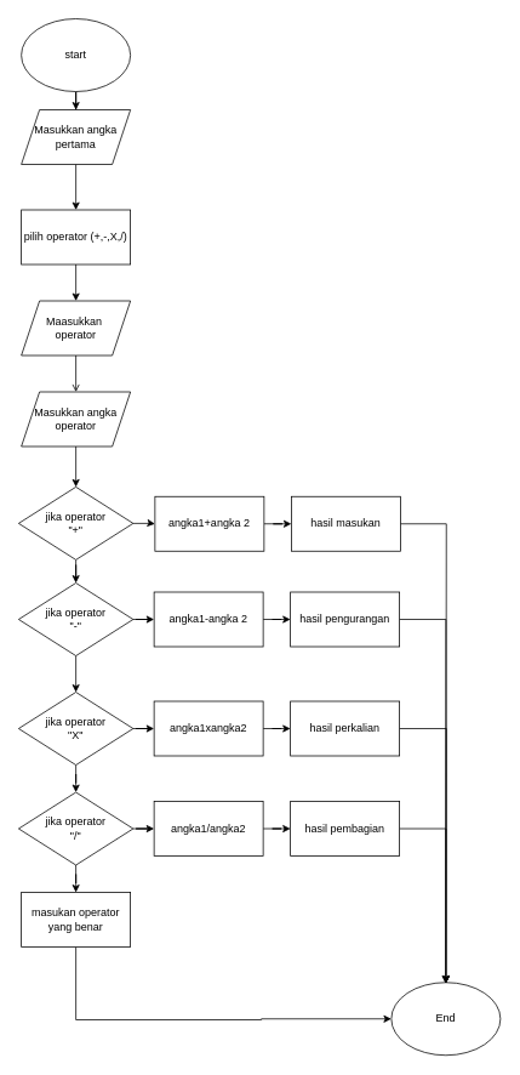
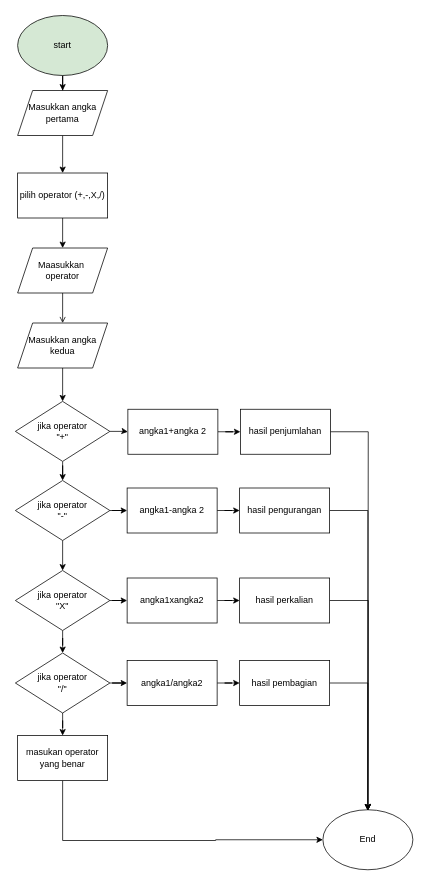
  <mxCell id="0" />
  <mxCell id="1" parent="0" />
  <mxCell id="2" style="edgeStyle=orthogonalEdgeStyle;rounded=0;orthogonalLoop=1;jettySize=auto;html=1;" edge="1" parent="1" source="3" target="5"><mxGeometry relative="1" as="geometry" /></mxCell>
- <mxCell id="3" value="&lt;font style=&quot;vertical-align: inherit;&quot;&gt;&lt;font style=&quot;vertical-align: inherit;&quot;&gt;start&lt;/font&gt;&lt;/font&gt;" style="ellipse;whiteSpace=wrap;html=1;" vertex="1" parent="1"><mxGeometry x="23" y="20" width="120" height="80" as="geometry" /></mxCell>
+ <mxCell id="3" value="&lt;font style=&quot;vertical-align: inherit;&quot;&gt;&lt;font style=&quot;vertical-align: inherit;&quot;&gt;start&lt;/font&gt;&lt;/font&gt;" style="ellipse;whiteSpace=wrap;html=1;fillColor=#d5e8d4;" vertex="1" parent="1"><mxGeometry x="23" y="20" width="120" height="80" as="geometry" /></mxCell>
  <mxCell id="4" style="edgeStyle=orthogonalEdgeStyle;rounded=0;orthogonalLoop=1;jettySize=auto;html=1;entryX=0.5;entryY=0;entryDx=0;entryDy=0;" edge="1" parent="1" source="5" target="7"><mxGeometry relative="1" as="geometry" /></mxCell>
  <mxCell id="5" value="&lt;font style=&quot;vertical-align: inherit;&quot;&gt;&lt;font style=&quot;vertical-align: inherit;&quot;&gt;Masukkan angka&lt;br&gt;pertama&lt;br&gt;&lt;/font&gt;&lt;/font&gt;" style="shape=parallelogram;perimeter=parallelogramPerimeter;whiteSpace=wrap;html=1;fixedSize=1;" vertex="1" parent="1"><mxGeometry x="23" y="120" width="120" height="60" as="geometry" /></mxCell>
  <mxCell id="6" style="edgeStyle=orthogonalEdgeStyle;rounded=0;orthogonalLoop=1;jettySize=auto;html=1;entryX=0.5;entryY=0;entryDx=0;entryDy=0;" edge="1" parent="1" source="7" target="9"><mxGeometry relative="1" as="geometry" /></mxCell>
  <mxCell id="7" value="&lt;font style=&quot;vertical-align: inherit;&quot;&gt;&lt;font style=&quot;vertical-align: inherit;&quot;&gt;pilih operator (+,-,X,/)&lt;/font&gt;&lt;/font&gt;" style="rounded=0;whiteSpace=wrap;html=1;" vertex="1" parent="1"><mxGeometry x="23" y="230" width="120" height="60" as="geometry" /></mxCell>
  <mxCell id="8" style="edgeStyle=orthogonalEdgeStyle;rounded=0;orthogonalLoop=1;jettySize=auto;html=1;entryX=0.5;entryY=0;entryDx=0;entryDy=0;endArrow=open;" edge="1" parent="1" source="9" target="11"><mxGeometry relative="1" as="geometry" /></mxCell>
  <mxCell id="9" value="&lt;font style=&quot;vertical-align: inherit;&quot;&gt;&lt;font style=&quot;vertical-align: inherit;&quot;&gt;Maasukkan&amp;nbsp;&lt;br&gt;operator&lt;br&gt;&lt;/font&gt;&lt;/font&gt;" style="shape=parallelogram;perimeter=parallelogramPerimeter;whiteSpace=wrap;html=1;fixedSize=1;" vertex="1" parent="1"><mxGeometry x="23" y="330" width="120" height="60" as="geometry" /></mxCell>
  <mxCell id="10" style="edgeStyle=orthogonalEdgeStyle;rounded=0;orthogonalLoop=1;jettySize=auto;html=1;" edge="1" parent="1" source="11" target="14"><mxGeometry relative="1" as="geometry" /></mxCell>
- <mxCell id="11" value="&lt;font style=&quot;vertical-align: inherit;&quot;&gt;&lt;font style=&quot;vertical-align: inherit;&quot;&gt;Masukkan angka&lt;br&gt;operator&lt;br&gt;&lt;/font&gt;&lt;/font&gt;" style="shape=parallelogram;perimeter=parallelogramPerimeter;whiteSpace=wrap;html=1;fixedSize=1;" vertex="1" parent="1"><mxGeometry x="23" y="430" width="120" height="60" as="geometry" /></mxCell>
+ <mxCell id="11" value="&lt;font style=&quot;vertical-align: inherit;&quot;&gt;&lt;font style=&quot;vertical-align: inherit;&quot;&gt;Masukkan angka&lt;br&gt;kedua&lt;br&gt;&lt;/font&gt;&lt;/font&gt;" style="shape=parallelogram;perimeter=parallelogramPerimeter;whiteSpace=wrap;html=1;fixedSize=1;" vertex="1" parent="1"><mxGeometry x="23" y="430" width="120" height="60" as="geometry" /></mxCell>
  <mxCell id="12" style="edgeStyle=orthogonalEdgeStyle;rounded=0;orthogonalLoop=1;jettySize=auto;html=1;entryX=0.5;entryY=0;entryDx=0;entryDy=0;" edge="1" parent="1" source="14" target="17"><mxGeometry relative="1" as="geometry" /></mxCell>
  <mxCell id="13" style="edgeStyle=orthogonalEdgeStyle;rounded=0;orthogonalLoop=1;jettySize=auto;html=1;entryX=0;entryY=0.5;entryDx=0;entryDy=0;" edge="1" parent="1" source="14" target="28"><mxGeometry relative="1" as="geometry" /></mxCell>
  <mxCell id="14" value="&lt;font style=&quot;vertical-align: inherit;&quot;&gt;&lt;font style=&quot;vertical-align: inherit;&quot;&gt;jika operator&lt;br&gt;&quot;+&quot;&lt;br&gt;&lt;/font&gt;&lt;/font&gt;" style="rhombus;whiteSpace=wrap;html=1;" vertex="1" parent="1"><mxGeometry x="20" y="534.5" width="126" height="80" as="geometry" /></mxCell>
  <mxCell id="15" style="edgeStyle=orthogonalEdgeStyle;rounded=0;orthogonalLoop=1;jettySize=auto;html=1;entryX=0.5;entryY=0;entryDx=0;entryDy=0;" edge="1" parent="1" source="17" target="20"><mxGeometry relative="1" as="geometry" /></mxCell>
  <mxCell id="16" style="edgeStyle=orthogonalEdgeStyle;rounded=0;orthogonalLoop=1;jettySize=auto;html=1;" edge="1" parent="1" source="17" target="32"><mxGeometry relative="1" as="geometry" /></mxCell>
  <mxCell id="17" value="&lt;font style=&quot;vertical-align: inherit;&quot;&gt;&lt;font style=&quot;vertical-align: inherit;&quot;&gt;&lt;font style=&quot;vertical-align: inherit;&quot;&gt;&lt;font style=&quot;vertical-align: inherit;&quot;&gt;jika operator &lt;/font&gt;&lt;/font&gt;&lt;br&gt;&lt;font style=&quot;vertical-align: inherit;&quot;&gt;&lt;font style=&quot;vertical-align: inherit;&quot;&gt;&quot;-&quot;&lt;/font&gt;&lt;/font&gt;&lt;br&gt;&lt;/font&gt;&lt;/font&gt;" style="rhombus;whiteSpace=wrap;html=1;" vertex="1" parent="1"><mxGeometry x="20" y="640" width="126" height="80" as="geometry" /></mxCell>
  <mxCell id="18" style="edgeStyle=orthogonalEdgeStyle;rounded=0;orthogonalLoop=1;jettySize=auto;html=1;entryX=0.5;entryY=0;entryDx=0;entryDy=0;" edge="1" parent="1" source="20" target="23"><mxGeometry relative="1" as="geometry" /></mxCell>
  <mxCell id="19" value="" style="edgeStyle=orthogonalEdgeStyle;rounded=0;orthogonalLoop=1;jettySize=auto;html=1;" edge="1" parent="1" source="20" target="36"><mxGeometry relative="1" as="geometry" /></mxCell>
  <mxCell id="20" value="&lt;font style=&quot;vertical-align: inherit;&quot;&gt;&lt;font style=&quot;vertical-align: inherit;&quot;&gt;&lt;font style=&quot;vertical-align: inherit;&quot;&gt;&lt;font style=&quot;vertical-align: inherit;&quot;&gt;jika operator &lt;/font&gt;&lt;/font&gt;&lt;br&gt;&lt;font style=&quot;vertical-align: inherit;&quot;&gt;&lt;font style=&quot;vertical-align: inherit;&quot;&gt;&quot;X&quot;&lt;/font&gt;&lt;/font&gt;&lt;br&gt;&lt;/font&gt;&lt;/font&gt;" style="rhombus;whiteSpace=wrap;html=1;" vertex="1" parent="1"><mxGeometry x="20" y="760" width="126" height="80" as="geometry" /></mxCell>
  <mxCell id="21" style="edgeStyle=orthogonalEdgeStyle;rounded=0;orthogonalLoop=1;jettySize=auto;html=1;entryX=0.5;entryY=0;entryDx=0;entryDy=0;" edge="1" parent="1" source="23" target="25"><mxGeometry relative="1" as="geometry" /></mxCell>
  <mxCell id="22" value="" style="edgeStyle=orthogonalEdgeStyle;rounded=0;orthogonalLoop=1;jettySize=auto;html=1;" edge="1" parent="1" source="23" target="40"><mxGeometry relative="1" as="geometry" /></mxCell>
  <mxCell id="23" value="&lt;font style=&quot;vertical-align: inherit;&quot;&gt;&lt;font style=&quot;vertical-align: inherit;&quot;&gt;&lt;font style=&quot;vertical-align: inherit;&quot;&gt;&lt;font style=&quot;vertical-align: inherit;&quot;&gt;&lt;font style=&quot;vertical-align: inherit;&quot;&gt;&lt;font style=&quot;vertical-align: inherit;&quot;&gt;jika operator &lt;/font&gt;&lt;/font&gt;&lt;/font&gt;&lt;/font&gt;&lt;br&gt;&lt;font style=&quot;vertical-align: inherit;&quot;&gt;&lt;font style=&quot;vertical-align: inherit;&quot;&gt;&lt;font style=&quot;vertical-align: inherit;&quot;&gt;&lt;font style=&quot;vertical-align: inherit;&quot;&gt;&quot;/&quot;&lt;/font&gt;&lt;/font&gt;&lt;/font&gt;&lt;/font&gt;&lt;br&gt;&lt;/font&gt;&lt;/font&gt;" style="rhombus;whiteSpace=wrap;html=1;" vertex="1" parent="1"><mxGeometry x="20" y="870" width="126" height="80" as="geometry" /></mxCell>
  <mxCell id="24" style="edgeStyle=orthogonalEdgeStyle;rounded=0;orthogonalLoop=1;jettySize=auto;html=1;entryX=0;entryY=0.5;entryDx=0;entryDy=0;" edge="1" parent="1" source="25" target="26"><mxGeometry relative="1" as="geometry"><mxPoint x="83" y="1120" as="targetPoint" /><Array as="points"><mxPoint x="83" y="1120" /><mxPoint x="287" y="1120" /><mxPoint x="287" y="1119" /></Array></mxGeometry></mxCell>
  <mxCell id="25" value="&lt;font style=&quot;vertical-align: inherit;&quot;&gt;&lt;font style=&quot;vertical-align: inherit;&quot;&gt;masukan operator yang benar&lt;/font&gt;&lt;/font&gt;" style="rounded=0;whiteSpace=wrap;html=1;" vertex="1" parent="1"><mxGeometry x="23" y="980" width="120" height="60" as="geometry" /></mxCell>
  <mxCell id="26" value="&lt;font style=&quot;vertical-align: inherit;&quot;&gt;&lt;font style=&quot;vertical-align: inherit;&quot;&gt;End&lt;/font&gt;&lt;/font&gt;" style="ellipse;whiteSpace=wrap;html=1;" vertex="1" parent="1"><mxGeometry x="430" y="1079" width="120" height="80" as="geometry" /></mxCell>
  <mxCell id="27" style="edgeStyle=orthogonalEdgeStyle;rounded=0;orthogonalLoop=1;jettySize=auto;html=1;entryX=0;entryY=0.5;entryDx=0;entryDy=0;" edge="1" parent="1" source="28" target="30"><mxGeometry relative="1" as="geometry" /></mxCell>
  <mxCell id="28" value="angka1+angka 2" style="rounded=0;whiteSpace=wrap;html=1;" vertex="1" parent="1"><mxGeometry x="170" y="545" width="120" height="60" as="geometry" /></mxCell>
  <mxCell id="29" style="edgeStyle=orthogonalEdgeStyle;rounded=0;orthogonalLoop=1;jettySize=auto;html=1;" edge="1" parent="1" source="30"><mxGeometry relative="1" as="geometry"><mxPoint x="490" y="1080" as="targetPoint" /></mxGeometry></mxCell>
- <mxCell id="30" value="hasil masukan" style="rounded=0;whiteSpace=wrap;html=1;" vertex="1" parent="1"><mxGeometry x="320" y="545" width="120" height="60" as="geometry" /></mxCell>
+ <mxCell id="30" value="hasil penjumlahan" style="rounded=0;whiteSpace=wrap;html=1;" vertex="1" parent="1"><mxGeometry x="320" y="545" width="120" height="60" as="geometry" /></mxCell>
  <mxCell id="31" value="" style="edgeStyle=orthogonalEdgeStyle;rounded=0;orthogonalLoop=1;jettySize=auto;html=1;" edge="1" parent="1" source="32" target="34"><mxGeometry relative="1" as="geometry" /></mxCell>
  <mxCell id="32" value="angka1-angka 2" style="rounded=0;whiteSpace=wrap;html=1;" vertex="1" parent="1"><mxGeometry x="169" y="650" width="120" height="60" as="geometry" /></mxCell>
  <mxCell id="33" style="edgeStyle=orthogonalEdgeStyle;rounded=0;orthogonalLoop=1;jettySize=auto;html=1;exitX=1;exitY=0.5;exitDx=0;exitDy=0;" edge="1" parent="1" source="34"><mxGeometry relative="1" as="geometry"><mxPoint x="490" y="1080" as="targetPoint" /><Array as="points"><mxPoint x="490" y="680" /></Array></mxGeometry></mxCell>
  <mxCell id="34" value="hasil pengurangan" style="rounded=0;whiteSpace=wrap;html=1;" vertex="1" parent="1"><mxGeometry x="319" y="650" width="120" height="60" as="geometry" /></mxCell>
  <mxCell id="35" value="" style="edgeStyle=orthogonalEdgeStyle;rounded=0;orthogonalLoop=1;jettySize=auto;html=1;" edge="1" parent="1" source="36" target="38"><mxGeometry relative="1" as="geometry" /></mxCell>
  <mxCell id="36" value="angka1xangka2" style="rounded=0;whiteSpace=wrap;html=1;" vertex="1" parent="1"><mxGeometry x="169" y="770" width="120" height="60" as="geometry" /></mxCell>
  <mxCell id="37" style="edgeStyle=orthogonalEdgeStyle;rounded=0;orthogonalLoop=1;jettySize=auto;html=1;" edge="1" parent="1" source="38"><mxGeometry relative="1" as="geometry"><mxPoint x="490" y="1080" as="targetPoint" /></mxGeometry></mxCell>
  <mxCell id="38" value="hasil perkalian" style="rounded=0;whiteSpace=wrap;html=1;" vertex="1" parent="1"><mxGeometry x="319" y="770" width="120" height="60" as="geometry" /></mxCell>
  <mxCell id="39" value="" style="edgeStyle=orthogonalEdgeStyle;rounded=0;orthogonalLoop=1;jettySize=auto;html=1;" edge="1" parent="1" source="40" target="42"><mxGeometry relative="1" as="geometry" /></mxCell>
  <mxCell id="40" value="angka1/angka2" style="rounded=0;whiteSpace=wrap;html=1;" vertex="1" parent="1"><mxGeometry x="169" y="880" width="120" height="60" as="geometry" /></mxCell>
  <mxCell id="41" style="edgeStyle=orthogonalEdgeStyle;rounded=0;orthogonalLoop=1;jettySize=auto;html=1;" edge="1" parent="1" source="42"><mxGeometry relative="1" as="geometry"><mxPoint x="490" y="1080" as="targetPoint" /><Array as="points"><mxPoint x="490" y="910" /></Array></mxGeometry></mxCell>
  <mxCell id="42" value="hasil pembagian" style="rounded=0;whiteSpace=wrap;html=1;" vertex="1" parent="1"><mxGeometry x="319" y="880" width="120" height="60" as="geometry" /></mxCell>
